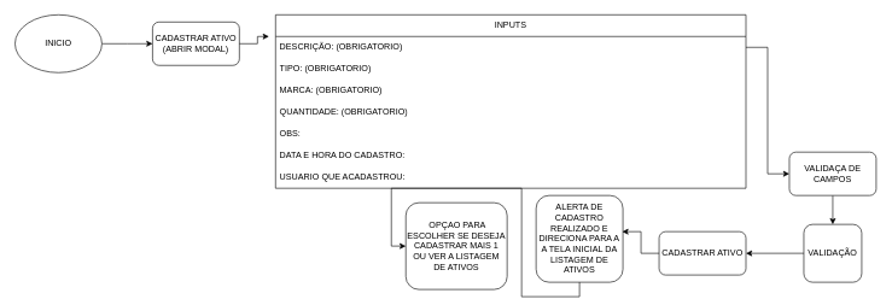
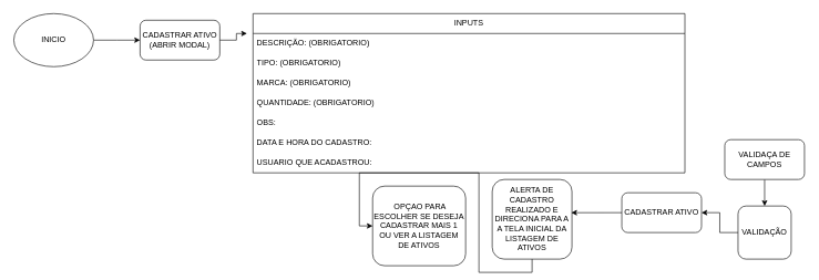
  <mxCell id="0" />
  <mxCell id="1" parent="0" />
  <mxCell id="2" style="edgeStyle=orthogonalEdgeStyle;rounded=0;orthogonalLoop=1;jettySize=auto;html=1;exitX=1;exitY=0.5;exitDx=0;exitDy=0;" parent="1" source="3" edge="1"><mxGeometry relative="1" as="geometry"><mxPoint x="210" y="60" as="targetPoint" /></mxGeometry></mxCell>
  <mxCell id="3" value="INICIO" style="ellipse;whiteSpace=wrap;html=1;" parent="1" vertex="1"><mxGeometry x="20" y="20" width="120" height="80" as="geometry" /></mxCell>
  <mxCell id="4" value="INPUTS" style="swimlane;fontStyle=0;childLayout=stackLayout;horizontal=1;startSize=30;horizontalStack=0;resizeParent=1;resizeParentMax=0;resizeLast=0;collapsible=1;marginBottom=0;whiteSpace=wrap;html=1;" parent="1" vertex="1"><mxGeometry x="380" y="20" width="650" height="240" as="geometry" /></mxCell>
  <mxCell id="5" value="DESCRIÇÃO: (OBRIGATORIO)" style="text;strokeColor=none;fillColor=none;align=left;verticalAlign=middle;spacingLeft=4;spacingRight=4;overflow=hidden;points=[[0,0.5],[1,0.5]];portConstraint=eastwest;rotatable=0;whiteSpace=wrap;html=1;" parent="4" vertex="1"><mxGeometry y="30" width="650" height="30" as="geometry" /></mxCell>
  <mxCell id="6" value="TIPO: (OBRIGATORIO)" style="text;strokeColor=none;fillColor=none;align=left;verticalAlign=middle;spacingLeft=4;spacingRight=4;overflow=hidden;points=[[0,0.5],[1,0.5]];portConstraint=eastwest;rotatable=0;whiteSpace=wrap;html=1;" parent="4" vertex="1"><mxGeometry y="60" width="650" height="30" as="geometry" /></mxCell>
  <mxCell id="7" value="MARCA: (OBRIGATORIO)" style="text;strokeColor=none;fillColor=none;align=left;verticalAlign=middle;spacingLeft=4;spacingRight=4;overflow=hidden;points=[[0,0.5],[1,0.5]];portConstraint=eastwest;rotatable=0;whiteSpace=wrap;html=1;" parent="4" vertex="1"><mxGeometry y="90" width="650" height="30" as="geometry" /></mxCell>
  <mxCell id="8" value="QUANTIDADE: (OBRIGATORIO)" style="text;strokeColor=none;fillColor=none;align=left;verticalAlign=middle;spacingLeft=4;spacingRight=4;overflow=hidden;points=[[0,0.5],[1,0.5]];portConstraint=eastwest;rotatable=0;whiteSpace=wrap;html=1;" vertex="1" parent="4"><mxGeometry y="120" width="650" height="30" as="geometry" /></mxCell>
  <mxCell id="9" value="OBS:" style="text;strokeColor=none;fillColor=none;align=left;verticalAlign=middle;spacingLeft=4;spacingRight=4;overflow=hidden;points=[[0,0.5],[1,0.5]];portConstraint=eastwest;rotatable=0;whiteSpace=wrap;html=1;" parent="4" vertex="1"><mxGeometry y="150" width="650" height="30" as="geometry" /></mxCell>
  <mxCell id="10" value="DATA E HORA DO CADASTRO:" style="text;strokeColor=none;fillColor=none;align=left;verticalAlign=middle;spacingLeft=4;spacingRight=4;overflow=hidden;points=[[0,0.5],[1,0.5]];portConstraint=eastwest;rotatable=0;whiteSpace=wrap;html=1;" parent="4" vertex="1"><mxGeometry y="180" width="650" height="30" as="geometry" /></mxCell>
  <mxCell id="11" value="USUARIO QUE ACADASTROU:" style="text;strokeColor=none;fillColor=none;align=left;verticalAlign=middle;spacingLeft=4;spacingRight=4;overflow=hidden;points=[[0,0.5],[1,0.5]];portConstraint=eastwest;rotatable=0;whiteSpace=wrap;html=1;" parent="4" vertex="1"><mxGeometry y="210" width="650" height="30" as="geometry" /></mxCell>
  <mxCell id="12" value="CADASTRAR ATIVO&lt;div&gt;(ABRIR MODAL)&lt;/div&gt;" style="rounded=1;whiteSpace=wrap;html=1;" parent="1" vertex="1"><mxGeometry x="210" y="30" width="120" height="60" as="geometry" /></mxCell>
  <mxCell id="13" style="edgeStyle=orthogonalEdgeStyle;rounded=0;orthogonalLoop=1;jettySize=auto;html=1;exitX=1;exitY=0.5;exitDx=0;exitDy=0;entryX=-0.014;entryY=0.125;entryDx=0;entryDy=0;entryPerimeter=0;" parent="1" source="12" target="4" edge="1"><mxGeometry relative="1" as="geometry" /></mxCell>
  <mxCell id="14" style="edgeStyle=orthogonalEdgeStyle;rounded=0;orthogonalLoop=1;jettySize=auto;html=1;exitX=0.5;exitY=1;exitDx=0;exitDy=0;entryX=0.5;entryY=0;entryDx=0;entryDy=0;" parent="1" source="15" target="18" edge="1"><mxGeometry relative="1" as="geometry" /></mxCell>
  <mxCell id="15" value="VALIDAÇA DE CAMPOS" style="rounded=1;whiteSpace=wrap;html=1;" parent="1" vertex="1"><mxGeometry x="1090" y="210" width="120" height="60" as="geometry" /></mxCell>
- <mxCell id="16" style="edgeStyle=orthogonalEdgeStyle;rounded=0;orthogonalLoop=1;jettySize=auto;html=1;exitX=1;exitY=0.5;exitDx=0;exitDy=0;entryX=0;entryY=0.5;entryDx=0;entryDy=0;" parent="1" source="5" target="15" edge="1"><mxGeometry relative="1" as="geometry" /></mxCell>
  <mxCell id="17" style="edgeStyle=orthogonalEdgeStyle;rounded=0;orthogonalLoop=1;jettySize=auto;html=1;exitX=0;exitY=0.5;exitDx=0;exitDy=0;entryX=1;entryY=0.5;entryDx=0;entryDy=0;" parent="1" source="18" target="19" edge="1"><mxGeometry relative="1" as="geometry" /></mxCell>
  <mxCell id="18" value="VALIDAÇÃO" style="whiteSpace=wrap;html=1;rounded=1;" parent="1" vertex="1"><mxGeometry x="1110" y="310" width="80" height="80" as="geometry" /></mxCell>
- <mxCell id="19" value="CADASTRAR ATIVO" style="rounded=1;whiteSpace=wrap;html=1;" parent="1" vertex="1"><mxGeometry x="910" y="320" width="120" height="60" as="geometry" /></mxCell>
+ <mxCell id="19" value="CADASTRAR ATIVO" style="rounded=1;whiteSpace=wrap;html=1;" parent="1" vertex="1"><mxGeometry x="935" y="290" width="120" height="60" as="geometry" /></mxCell>
  <mxCell id="20" style="edgeStyle=orthogonalEdgeStyle;rounded=0;orthogonalLoop=1;jettySize=auto;html=1;exitX=0.5;exitY=1;exitDx=0;exitDy=0;entryX=0;entryY=0.5;entryDx=0;entryDy=0;" parent="1" source="21" target="22" edge="1"><mxGeometry relative="1" as="geometry" /></mxCell>
  <mxCell id="21" value="ALERTA DE CADASTRO REALIZADO E DIRECIONA PARA A A TELA INICIAL DA LISTAGEM DE ATIVOS" style="rounded=1;whiteSpace=wrap;html=1;" parent="1" vertex="1"><mxGeometry x="740" y="270" width="120" height="120" as="geometry" /></mxCell>
  <mxCell id="22" value="&amp;nbsp;OPÇAO PARA ESCOLHER SE DESEJA CADASTRAR MAIS 1 OU VER A LISTAGEM DE ATIVOS" style="rounded=1;whiteSpace=wrap;html=1;" parent="1" vertex="1"><mxGeometry x="560" y="280" width="140" height="120" as="geometry" /></mxCell>
  <mxCell id="23" style="edgeStyle=orthogonalEdgeStyle;rounded=0;orthogonalLoop=1;jettySize=auto;html=1;exitX=0;exitY=0.5;exitDx=0;exitDy=0;entryX=0.992;entryY=0.417;entryDx=0;entryDy=0;entryPerimeter=0;" parent="1" source="19" target="21" edge="1"><mxGeometry relative="1" as="geometry" /></mxCell>
